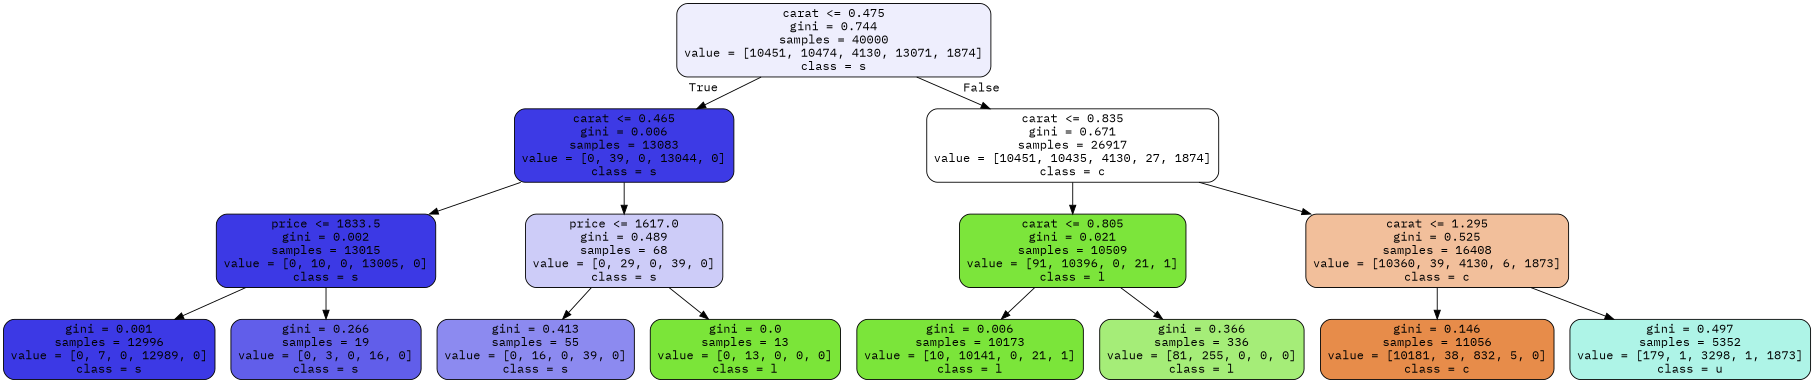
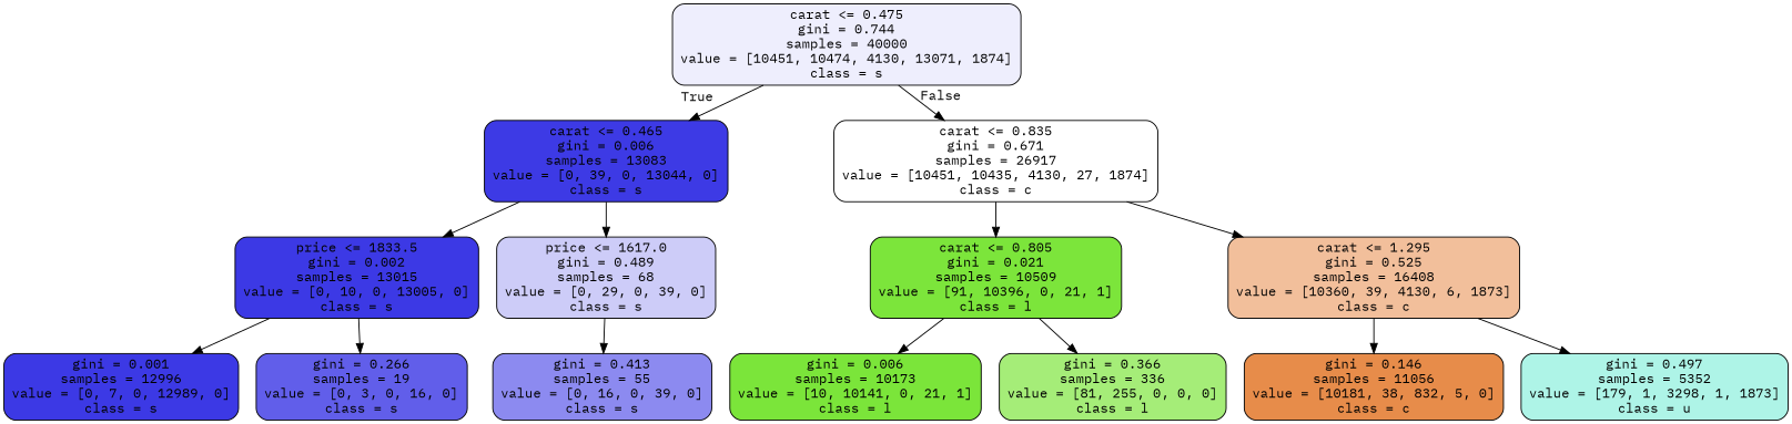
  digraph {
    fontname="IBM Plex Mono"
    node [color=black fillcolor="#3c39e5" fontname="IBM Plex Mono" shape=box style="filled, rounded"]
    edge [fontname="IBM Plex Mono"]
    n1 [fillcolor="#eeeefd" label="carat <= 0.475\ngini = 0.744\nsamples = 40000\nvalue = [10451, 10474, 4130, 13071, 1874]\nclass = s"]
    n2 [fillcolor="#3d3ae5" label="carat <= 0.465\ngini = 0.006\nsamples = 13083\nvalue = [0, 39, 0, 13044, 0]\nclass = s"]
    n3 [fillcolor="#ffffff" label="carat <= 0.835\ngini = 0.671\nsamples = 26917\nvalue = [10451, 10435, 4130, 27, 1874]\nclass = c"]
    n4 [label="price <= 1833.5\ngini = 0.002\nsamples = 13015\nvalue = [0, 10, 0, 13005, 0]\nclass = s"]
    n5 [fillcolor="#cdccf8" label="price <= 1617.0\ngini = 0.489\nsamples = 68\nvalue = [0, 29, 0, 39, 0]\nclass = s"]
    n6 [label="gini = 0.001\nsamples = 12996\nvalue = [0, 7, 0, 12989, 0]\nclass = s"]
    n7 [fillcolor="#615eea" label="gini = 0.266\nsamples = 19\nvalue = [0, 3, 0, 16, 0]\nclass = s"]
    n8 [fillcolor="#8c8af0" label="gini = 0.413\nsamples = 55\nvalue = [0, 16, 0, 39, 0]\nclass = s"]
-   n9 [fillcolor="#7be539" label="gini = 0.0\nsamples = 13\nvalue = [0, 13, 0, 0, 0]\nclass = l"]
    n10 [fillcolor="#7ce53b" label="carat <= 0.805\ngini = 0.021\nsamples = 10509\nvalue = [91, 10396, 0, 21, 1]\nclass = l"]
    n11 [fillcolor="#f2bf9b" label="carat <= 1.295\ngini = 0.525\nsamples = 16408\nvalue = [10360, 39, 4130, 6, 1873]\nclass = c"]
    n12 [fillcolor="#7be53a" label="gini = 0.006\nsamples = 10173\nvalue = [10, 10141, 0, 21, 1]\nclass = l"]
    n13 [fillcolor="#a5ed78" label="gini = 0.366\nsamples = 336\nvalue = [81, 255, 0, 0, 0]\nclass = l"]
    n14 [fillcolor="#e78c4a" label="gini = 0.146\nsamples = 11056\nvalue = [10181, 38, 832, 5, 0]\nclass = c"]
    n15 [fillcolor="#aef4e7" label="gini = 0.497\nsamples = 5352\nvalue = [179, 1, 3298, 1, 1873]\nclass = u"]
    n1 -> n2 [headlabel=True labelangle=45 labeldistance=2.5]
    n1 -> n3 [headlabel=False labelangle=-45 labeldistance=2.5]
    n2 -> n4
    n2 -> n5
    n3 -> n10
    n3 -> n11
    n4 -> n6
    n4 -> n7
    n5 -> n8
-   n5 -> n9
    n10 -> n12
    n10 -> n13
    n11 -> n14
    n11 -> n15
  }
